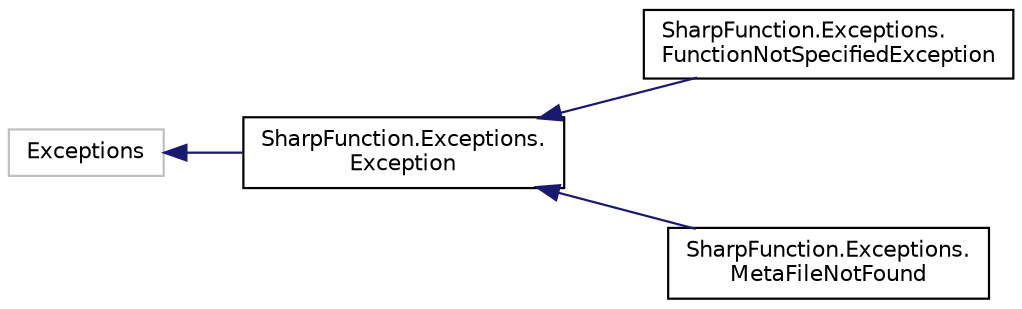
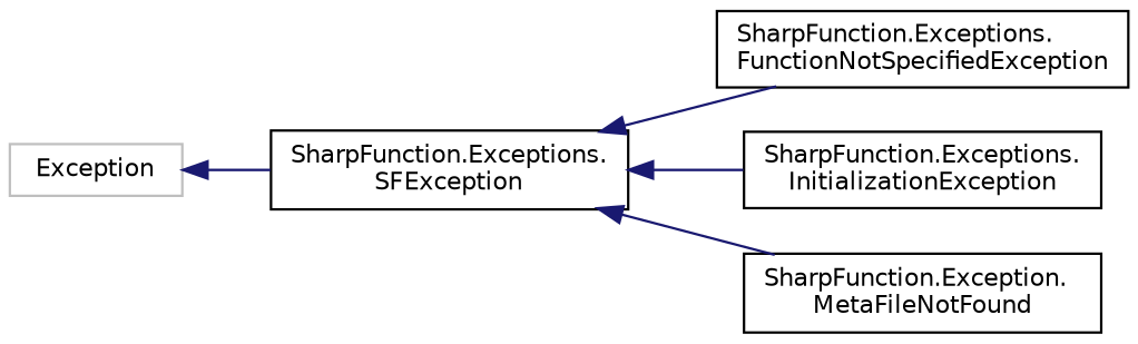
  digraph {
    rankdir=LR
    node [color=black fillcolor=white fontname=Helvetica fontsize=10 shape=record style=filled]
    edge [color=midnightblue dir=back fontname=Helvetica fontsize=10 labelfontname=Helvetica labelfontsize=10 style=solid]
-   n1 [color=grey75 height=0.2 label=Exceptions width=0.4]
-   n2 [height=0.2 label="SharpFunction.Exceptions.\lException" width=0.4]
+   n1 [color=grey75 height=0.2 label=Exception width=0.4]
+   n2 [height=0.2 label="SharpFunction.Exceptions.\lSFException" width=0.4]
    n3 [height=0.2 label="SharpFunction.Exceptions.\lFunctionNotSpecifiedException" width=0.4]
-   n5 [height=0.2 label="SharpFunction.Exceptions.\lMetaFileNotFound" width=0.4]
+   n4 [height=0.2 label="SharpFunction.Exceptions.\lInitializationException" width=0.4]
+   n5 [height=0.2 label="SharpFunction.Exception.\lMetaFileNotFound" width=0.4]
    n1 -> n2
    n2 -> n3
+   n2 -> n4
    n2 -> n5
  }
